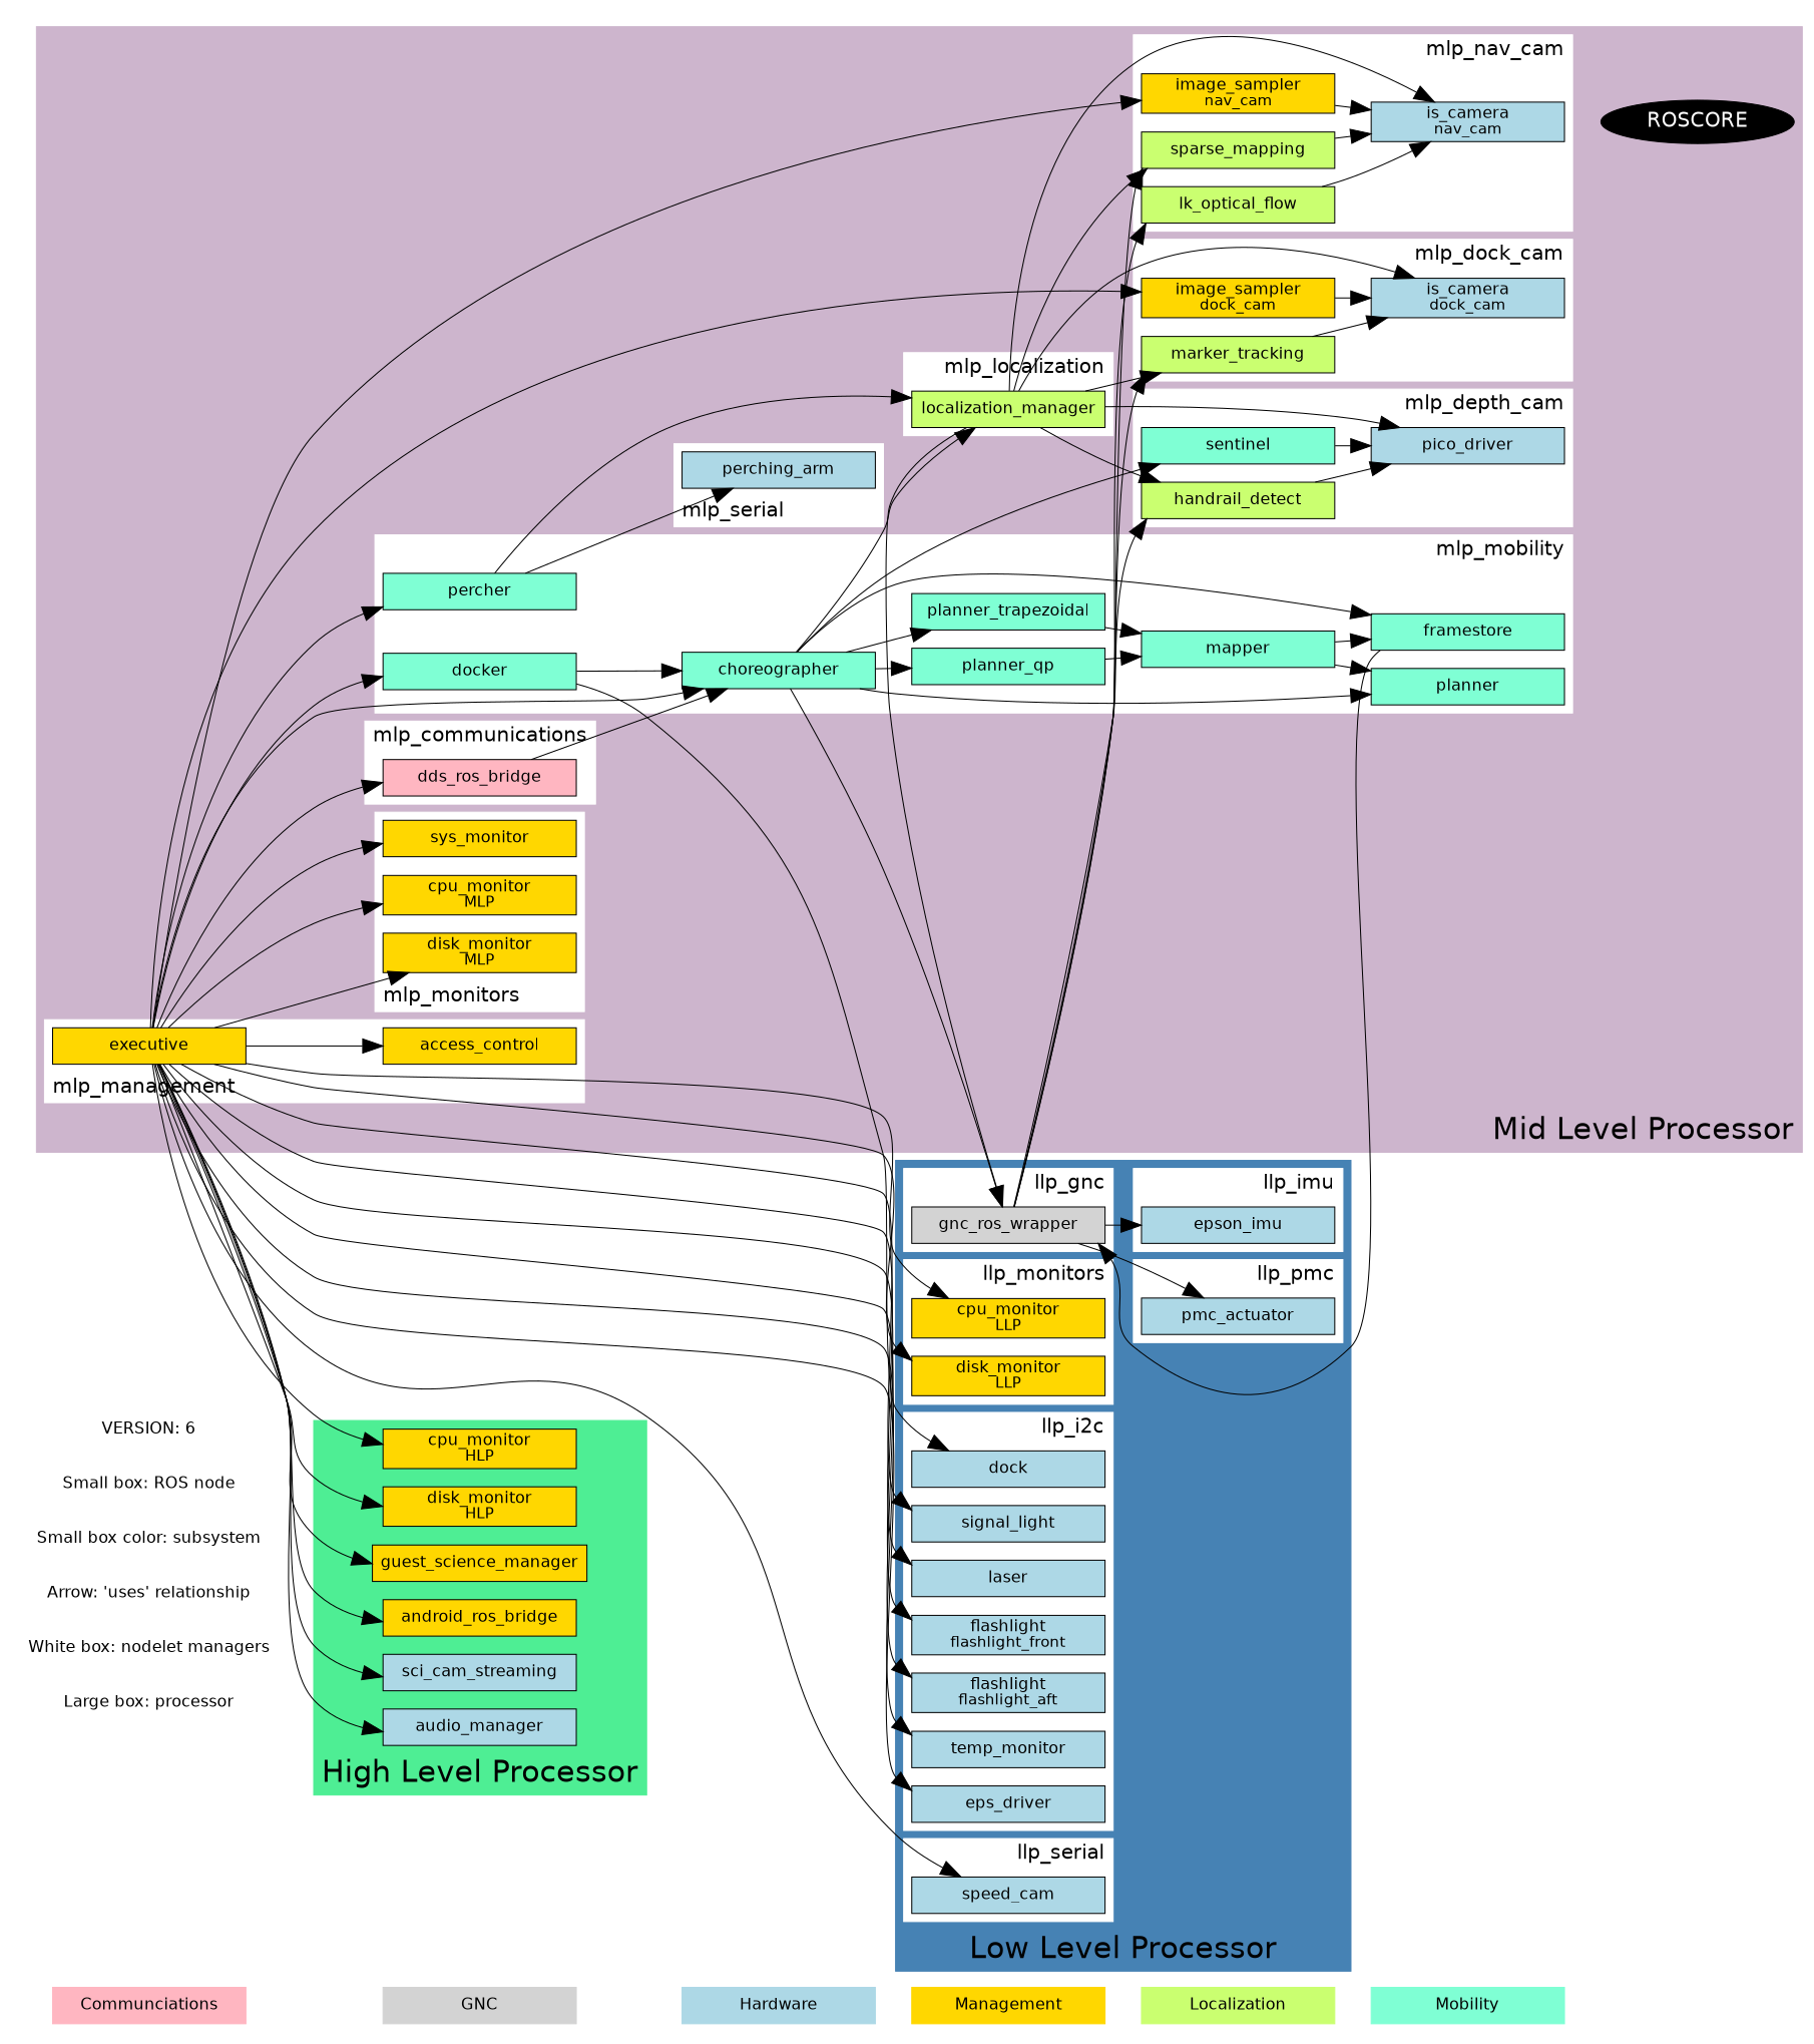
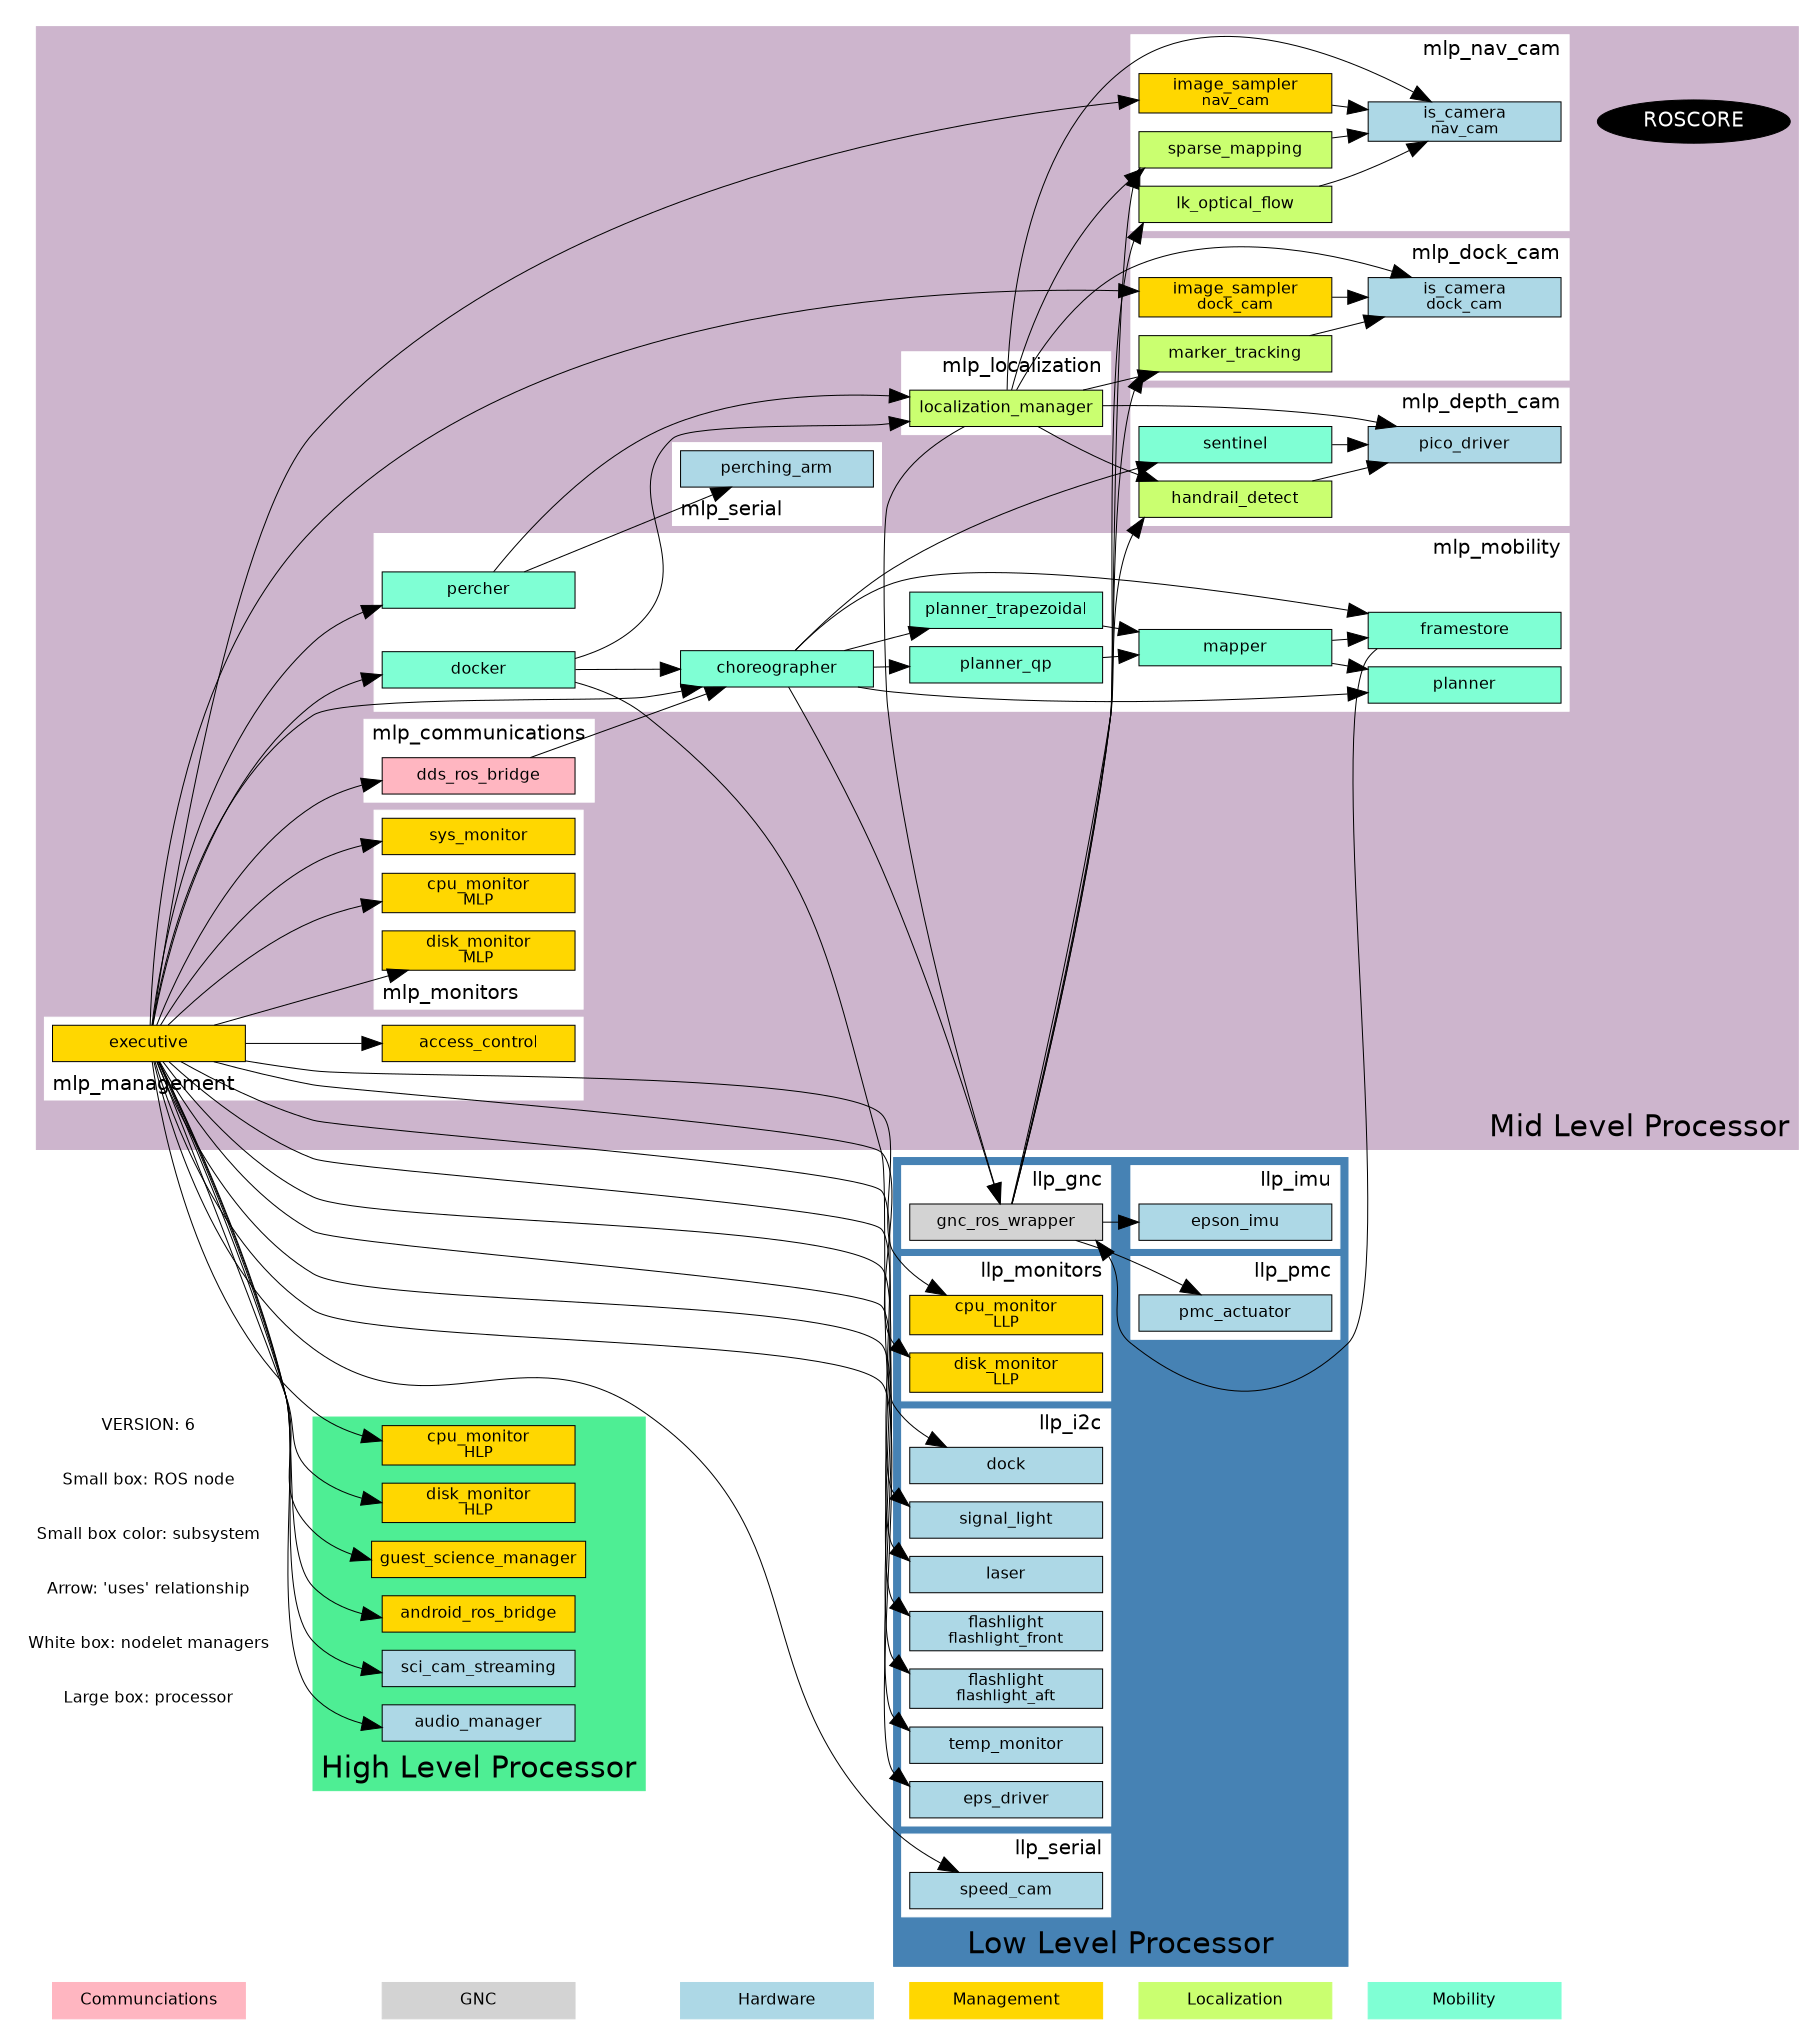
  digraph {
    fontname=helvetica
    rankdir=LR
    node [color=black fontname=helvetica fontsize=16 shape=box style=filled fillcolor=lightblue]
    edge [arrowsize=2 weight=2.]
    n1 [color=lightpink label=Communciations width=2.65 fillcolor=""]
    n2 [color=lightgrey label=GNC width=2.65 fillcolor=""]
    n3 [color=lightblue label=Hardware width=2.65 fillcolor=""]
    n4 [color=gold label=Management width=2.65 fillcolor=""]
    n5 [color=darkolivegreen1 label=Localization width=2.65 fillcolor=""]
    n6 [color=aquamarine label=Mobility width=2.65 fillcolor=""]
    n7 [color=white label="VERSION: 6" width=2.65 fillcolor=""]
    n8 [color=white label="Small box: ROS node" width=2.65 fillcolor=""]
    n9 [color=white label="Small box color: subsystem" width=2.65 fillcolor=""]
    n10 [color=white label="Arrow: 'uses' relationship" width=2.65 fillcolor=""]
    n11 [color=white label="White box: nodelet managers" width=2.65 fillcolor=""]
    n12 [color=white label="Large box: processor" width=2.65 fillcolor=""]
    gnc_ros_wrapper [fillcolor=lightgrey width=2.65]
    pmc_actuator [width=2.65]
    epson_imu [width=2.65]
    n16 [fillcolor=gold label=<cpu_monitor<BR /><FONT POINT-SIZE="15">LLP</FONT>> width=2.65]
    n17 [fillcolor=gold label=<disk_monitor<BR /><FONT POINT-SIZE="15">LLP</FONT>> width=2.65]
    signal_light [width=2.65]
    laser [width=2.65]
    dock [width=2.65]
    n21 [label=<flashlight<BR /><FONT POINT-SIZE="15">flashlight_front</FONT>> width=2.65]
    n22 [label=<flashlight<BR /><FONT POINT-SIZE="15">flashlight_aft</FONT>> width=2.65]
    temp_monitor [width=2.65]
    eps_driver [width=2.65]
    speed_cam [width=2.65]
    n26 [fillcolor=gold label=<cpu_monitor<BR /><FONT POINT-SIZE="15">MLP</FONT>> width=2.65]
    n27 [fillcolor=gold label=<disk_monitor<BR /><FONT POINT-SIZE="15">MLP</FONT>> width=2.65]
    sys_monitor [fillcolor=gold width=2.65]
    access_control [fillcolor=gold width=2.65]
    executive [fillcolor=gold width=2.65]
    localization_manager [fillcolor=darkolivegreen1 width=2.65]
    dds_ros_bridge [fillcolor=lightpink width=2.65]
    planner [fillcolor=aquamarine width=2.65]
    planner_qp [fillcolor=aquamarine width=2.65]
    planner_trapezoidal [fillcolor=aquamarine width=2.65]
    choreographer [fillcolor=aquamarine width=2.65]
    mapper [fillcolor=aquamarine width=2.65]
    framestore [fillcolor=aquamarine width=2.65]
    docker [fillcolor=aquamarine width=2.65]
    percher [fillcolor=aquamarine width=2.65]
    pico_driver [width=2.65]
    handrail_detect [fillcolor=darkolivegreen1 width=2.65]
    sentinel [fillcolor=aquamarine width=2.65]
    n44 [label=<is_camera<BR /><FONT POINT-SIZE="15">dock_cam</FONT>> width=2.65]
    n45 [fillcolor=gold label=<image_sampler<BR /><FONT POINT-SIZE="15">dock_cam</FONT>> width=2.65]
    marker_tracking [fillcolor=darkolivegreen1 width=2.65]
    perching_arm [width=2.65]
    n48 [label=<is_camera<BR /><FONT POINT-SIZE="15">nav_cam</FONT>> width=2.65]
    n49 [fillcolor=gold label=<image_sampler<BR /><FONT POINT-SIZE="15">nav_cam</FONT>> width=2.65]
    sparse_mapping [fillcolor=darkolivegreen1 width=2.65]
    lk_optical_flow [fillcolor=darkolivegreen1 width=2.65]
    n52 [fontcolor=white fontsize=20 label=ROSCORE shape=ellipse width=2.65 fillcolor=""]
    sci_cam_streaming [width=2.65]
    audio_manager [width=2.65]
    n55 [fillcolor=gold label=<cpu_monitor<BR /><FONT POINT-SIZE="15">HLP</FONT>> width=2.65]
    n56 [fillcolor=gold label=<disk_monitor<BR /><FONT POINT-SIZE="15">HLP</FONT>> width=2.65]
    guest_science_manager [fillcolor=gold width=2.65]
    android_ros_bridge [fillcolor=gold width=2.65]
    subgraph cluster_1 {
      color=white
      n1
      n2
      n3
      n4
      n5
      n6
    }
    subgraph cluster_2 {
      color=white
      n7
      n8
      n9
      n10
      n11
      n12
    }
    subgraph cluster_3 {
      color=steelblue
      fontsize=30
      label="Low Level Processor"
      labelloc=b
      style=filled
      subgraph cluster_4 {
        color=white
        fontsize=20
        label=llp_imu
        labeljust=r
        labelloc=t
        style=filled
        epson_imu
      }
      subgraph cluster_5 {
        color=white
        fontsize=20
        label=llp_pmc
        labeljust=r
        labelloc=t
        style=filled
        pmc_actuator
      }
      subgraph cluster_6 {
        color=white
        fontsize=20
        label=llp_gnc
        labeljust=r
        labelloc=t
        style=filled
        gnc_ros_wrapper
      }
      subgraph cluster_7 {
        color=white
        fontsize=20
        label=llp_monitors
        labeljust=r
        labelloc=t
        style=filled
        n16
        n17
      }
      subgraph cluster_8 {
        color=white
        fontsize=20
        label=llp_i2c
        labeljust=r
        labelloc=t
        style=filled
        signal_light
        laser
        dock
        n21
        n22
        temp_monitor
        eps_driver
      }
      subgraph cluster_9 {
        color=white
        fontsize=20
        label=llp_serial
        labeljust=r
        labelloc=t
        style=filled
        speed_cam
      }
    }
    subgraph cluster_10 {
      color=thistle3
      fontsize=30
      label="Mid Level Processor"
      labeljust=r
      labelloc=b
      style=filled
      n52
      subgraph cluster_11 {
        color=white
        fontsize=20
        label=mlp_monitors
        labeljust=l
        labelloc=b
        style=filled
        n26
        n27
        sys_monitor
      }
      subgraph cluster_12 {
        color=white
        fontsize=20
        label=mlp_management
        labeljust=l
        labelloc=b
        style=filled
        executive
        subgraph sub_13 {
          color=white
          fontsize=20
          label=mlp_management
          labeljust=l
          labelloc=b
          style=filled
          access_control
        }
      }
      subgraph cluster_14 {
        color=white
        fontsize=20
        label=mlp_localization
        labeljust=r
        labelloc=t
        style=filled
        localization_manager
      }
      subgraph cluster_15 {
        color=white
        fontsize=20
        label=mlp_communications
        labeljust=l
        labelloc=t
        style=filled
        dds_ros_bridge
      }
      subgraph cluster_16 {
        color=white
        fontsize=20
        label=mlp_mobility
        labeljust=r
        labelloc=t
        style=filled
        mapper
        framestore
        docker
        percher
        subgraph sub_17 {
          color=white
          fontsize=20
          label=mlp_mobility
          labeljust=r
          labelloc=t
          style=filled
          planner
          planner_qp
          planner_trapezoidal
        }
        subgraph sub_18 {
          color=white
          fontsize=20
          label=mlp_mobility
          labeljust=r
          labelloc=t
          style=filled
          choreographer
        }
        subgraph sub_19 {
          color=white
          fontsize=20
          label=mlp_mobility
          labeljust=r
          labelloc=t
          style=filled
          choreographer
        }
      }
      subgraph cluster_20 {
        color=white
        fontsize=20
        label=mlp_depth_cam
        labeljust=r
        labelloc=t
        style=filled
        pico_driver
        handrail_detect
        sentinel
      }
      subgraph cluster_21 {
        color=white
        fontsize=20
        label=mlp_dock_cam
        labeljust=r
        labelloc=t
        style=filled
        n44
        n45
        marker_tracking
      }
      subgraph cluster_22 {
        color=white
        fontsize=20
        label=mlp_serial
        labeljust=l
        labelloc=b
        style=filled
        perching_arm
      }
      subgraph cluster_23 {
        color=white
        fontsize=20
        label=mlp_nav_cam
        labeljust=r
        labelloc=t
        style=filled
        n48
        n49
        sparse_mapping
        lk_optical_flow
      }
    }
    subgraph cluster_24 {
      color=seagreen2
      fontsize=30
      label="High Level Processor"
      labelloc=b
      style=filled
      sci_cam_streaming
      audio_manager
      n55
      n56
      guest_science_manager
      android_ros_bridge
    }
    n1 -> n2 [style=invis]
    n2 -> n3 [style=invis]
    n3 -> n4 [style=invis]
    n4 -> n5 [style=invis]
    n5 -> n6 [style=invis]
    gnc_ros_wrapper -> pmc_actuator
    gnc_ros_wrapper -> epson_imu
    gnc_ros_wrapper -> handrail_detect
    gnc_ros_wrapper -> marker_tracking
    gnc_ros_wrapper -> sparse_mapping
    gnc_ros_wrapper -> lk_optical_flow
    executive -> n16
    executive -> n17
    executive -> signal_light
    executive -> laser
    executive -> n21
    executive -> n22
    executive -> temp_monitor
    executive -> eps_driver
    executive -> speed_cam
    executive -> n26
    executive -> n27
    executive -> sys_monitor
    executive -> access_control
    executive -> dds_ros_bridge
    executive -> choreographer
    executive -> docker
    executive -> percher
    executive -> n45
    executive -> n49
    executive -> sci_cam_streaming
    executive -> audio_manager
    executive -> n55
    executive -> n56
    executive -> guest_science_manager
    executive -> android_ros_bridge
    localization_manager -> gnc_ros_wrapper
    localization_manager -> pico_driver
    localization_manager -> handrail_detect
    localization_manager -> n44
    localization_manager -> marker_tracking
    localization_manager -> n48
    localization_manager -> sparse_mapping
    dds_ros_bridge -> choreographer
    planner_qp -> mapper
    planner_trapezoidal -> mapper
    choreographer -> gnc_ros_wrapper
    choreographer -> planner
    choreographer -> planner_qp
    choreographer -> planner_trapezoidal
    choreographer -> framestore
    choreographer -> sentinel
    mapper -> planner
    mapper -> framestore
    framestore -> gnc_ros_wrapper
    docker -> dock
-   choreographer -> localization_manager
+   docker -> localization_manager
    docker -> choreographer
    percher -> localization_manager
    percher -> perching_arm
    handrail_detect -> pico_driver
    sentinel -> pico_driver
    n45 -> n44
    marker_tracking -> n44
    n48 -> n52 [style=invis]
    n49 -> n48
    sparse_mapping -> n48
    lk_optical_flow -> n48
  }
